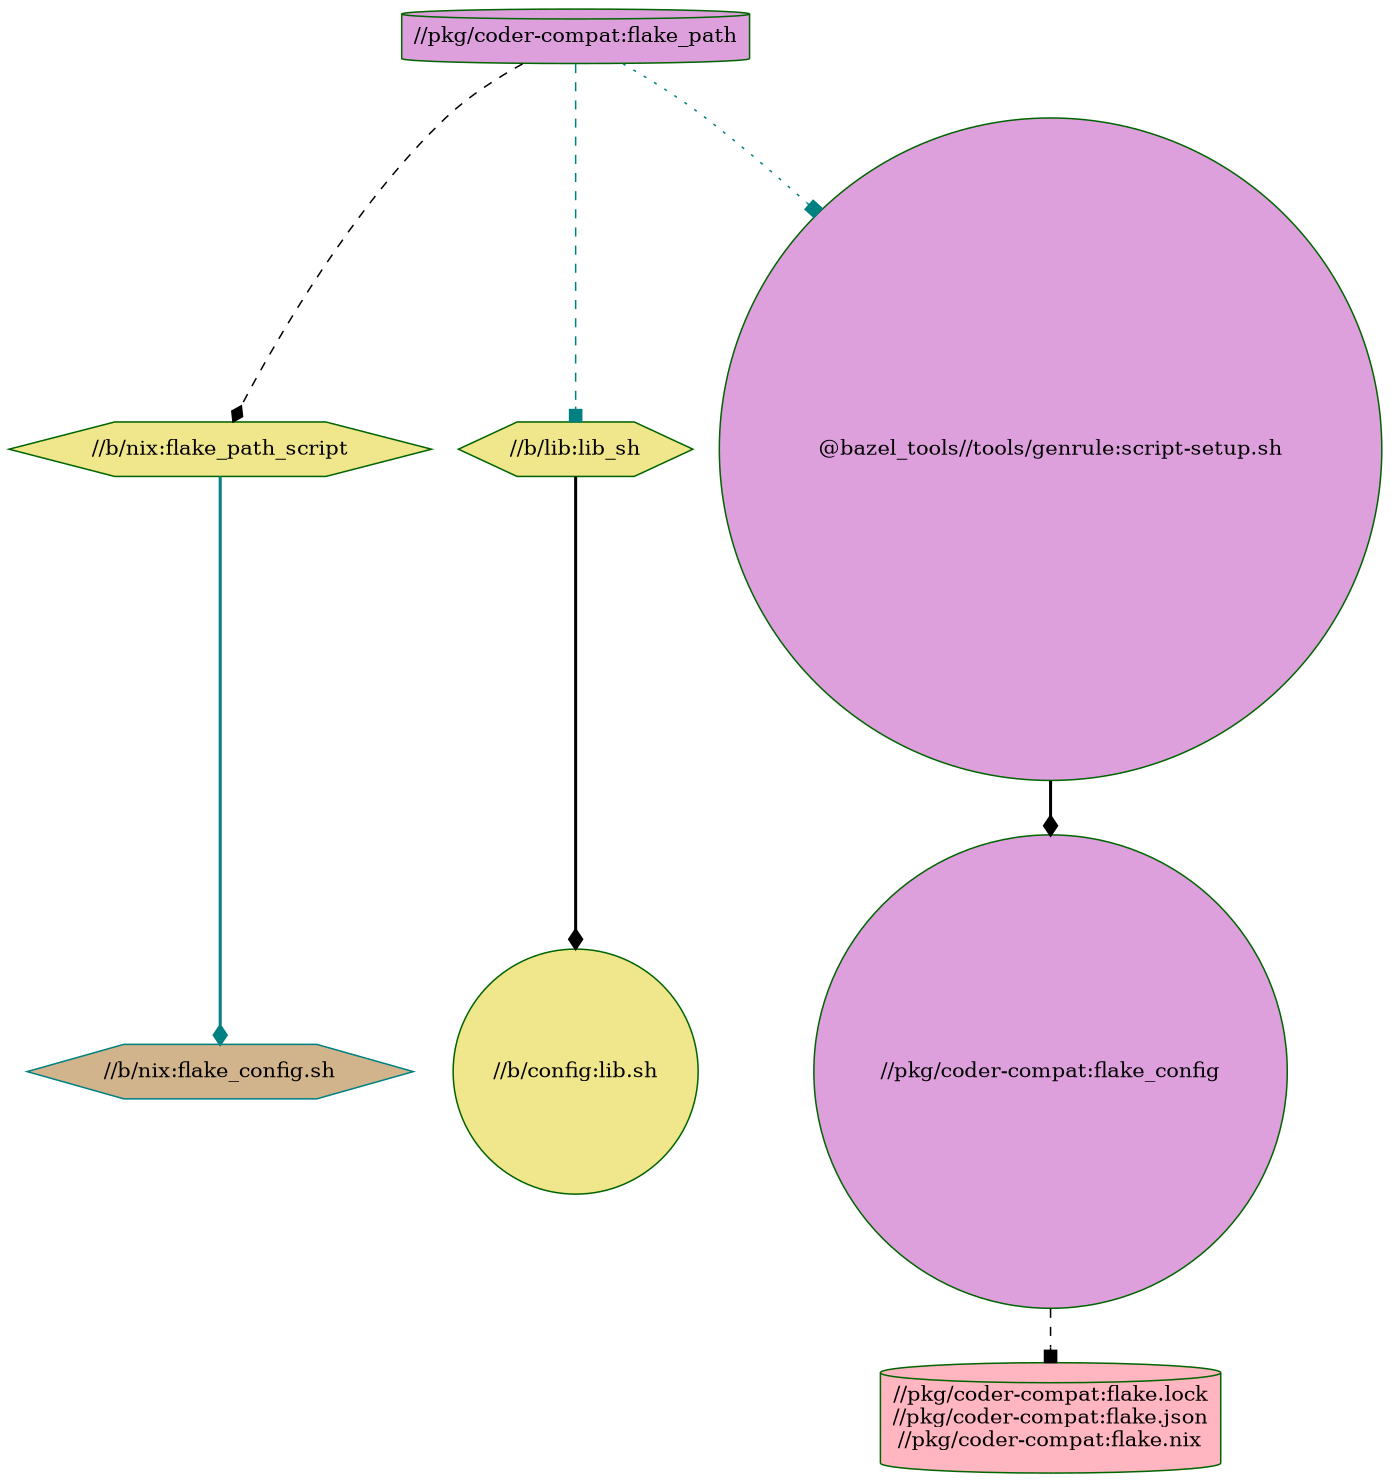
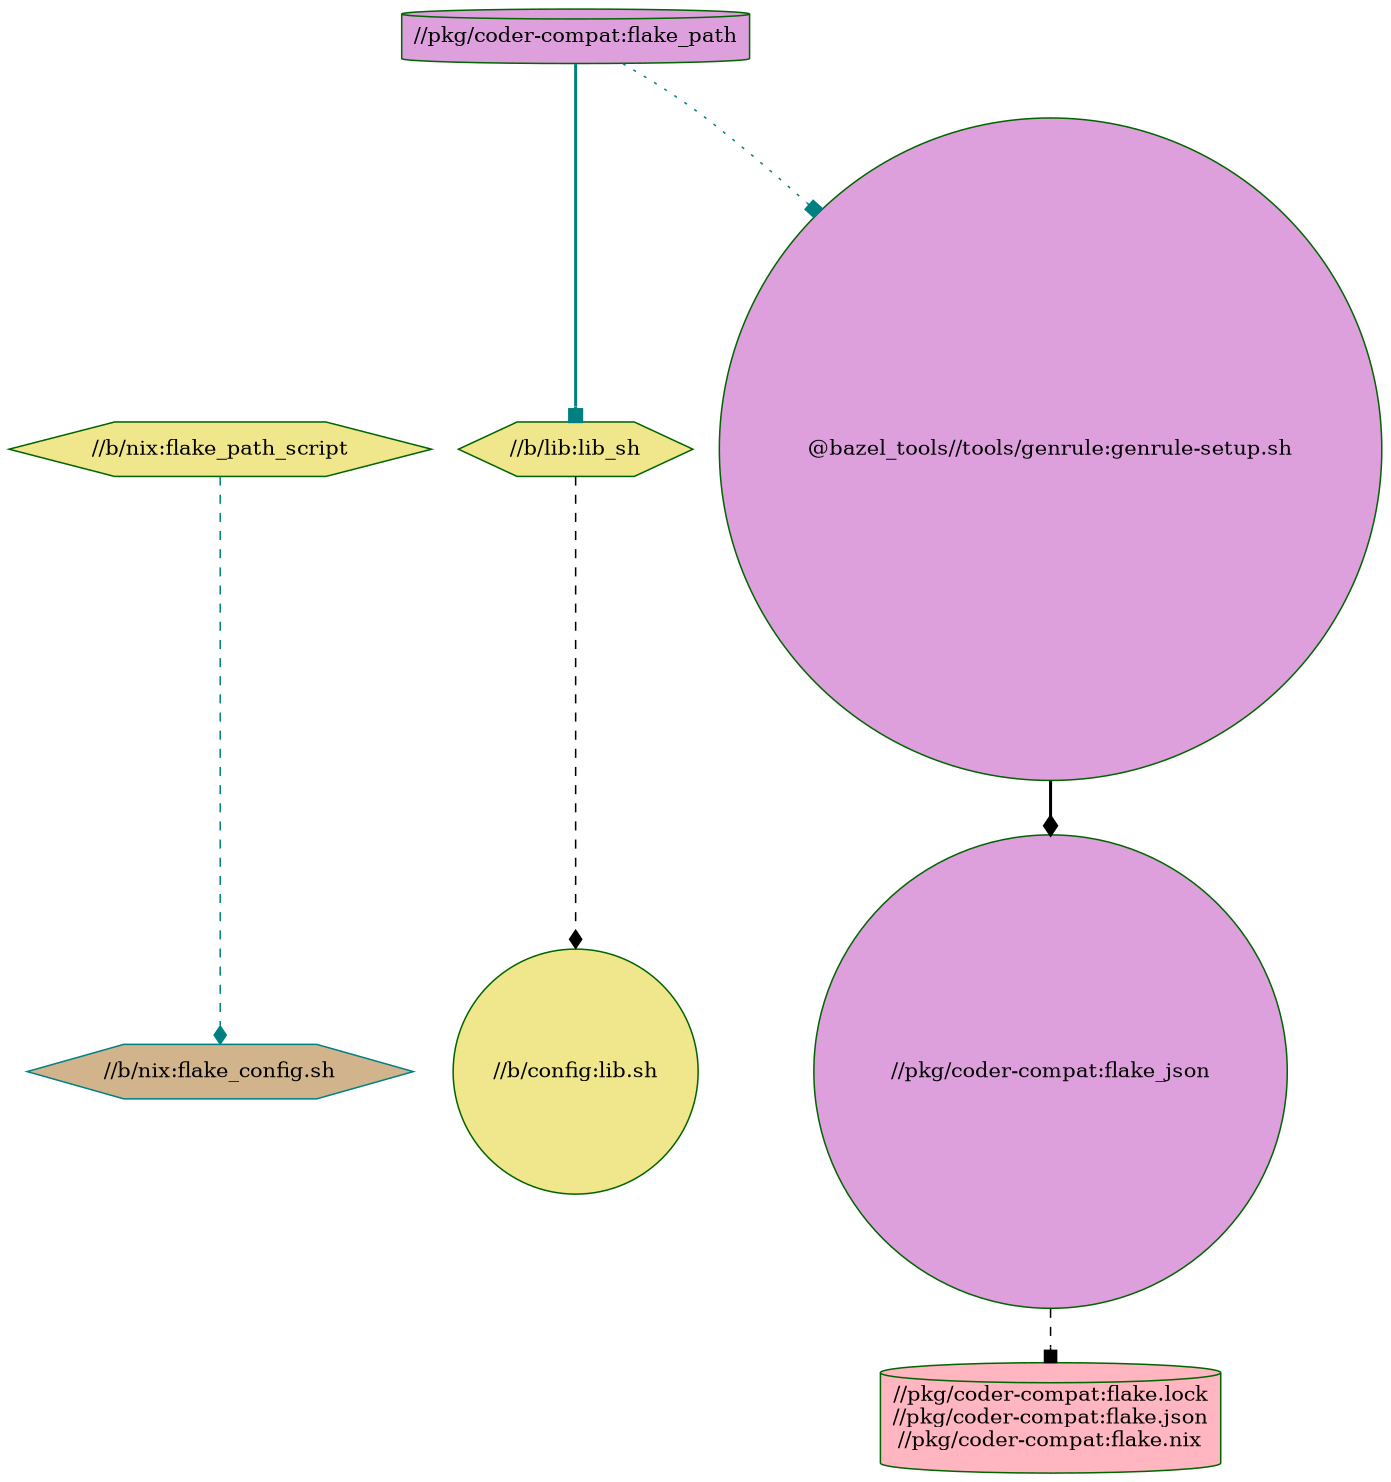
  digraph {
    node [color=darkgreen fillcolor=plum shape=hexagon style=filled]
    edge [arrowhead=diamond color=black style=dashed]
    "//pkg/coder-compat:flake_path" [shape=cylinder]
    "//b/nix:flake_path_script" [fillcolor=khaki]
    "//b/lib:lib_sh" [fillcolor=khaki]
-   "@bazel_tools//tools/genrule:genrule-setup.sh" [shape=circle label="@bazel_tools//tools/genrule:script-setup.sh"]
+   "@bazel_tools//tools/genrule:genrule-setup.sh" [shape=circle]
    "//pkg/coder-compat:flake.lock\n//pkg/coder-compat:flake.json\n//pkg/coder-compat:flake.nix" [fillcolor=lightpink shape=cylinder]
-   "//pkg/coder-compat:flake_config" [shape=circle]
+   "//pkg/coder-compat:flake_config" [shape=circle label="//pkg/coder-compat:flake_json"]
    n7 [color=teal fillcolor=tan label="//b/nix:flake_config.sh"]
    n8 [fillcolor=khaki label="//b/config:lib.sh" shape=circle]
-   "//pkg/coder-compat:flake_path" -> "//b/nix:flake_path_script"
-   "//pkg/coder-compat:flake_path" -> "//b/lib:lib_sh" [arrowhead=box color=teal]
+   "//pkg/coder-compat:flake_path" -> "//b/lib:lib_sh" [arrowhead=box color=teal style=bold]
    "//pkg/coder-compat:flake_path" -> "@bazel_tools//tools/genrule:genrule-setup.sh" [arrowhead=box color=teal style=dotted]
-   "//b/nix:flake_path_script" -> n7 [color=teal style=bold]
-   "//b/lib:lib_sh" -> n8 [style=bold]
+   "//b/nix:flake_path_script" -> n7 [color=teal]
+   "//b/lib:lib_sh" -> n8
    "@bazel_tools//tools/genrule:genrule-setup.sh" -> "//pkg/coder-compat:flake_config" [style=bold]
    "//pkg/coder-compat:flake_config" -> "//pkg/coder-compat:flake.lock\n//pkg/coder-compat:flake.json\n//pkg/coder-compat:flake.nix" [arrowhead=box]
  }
